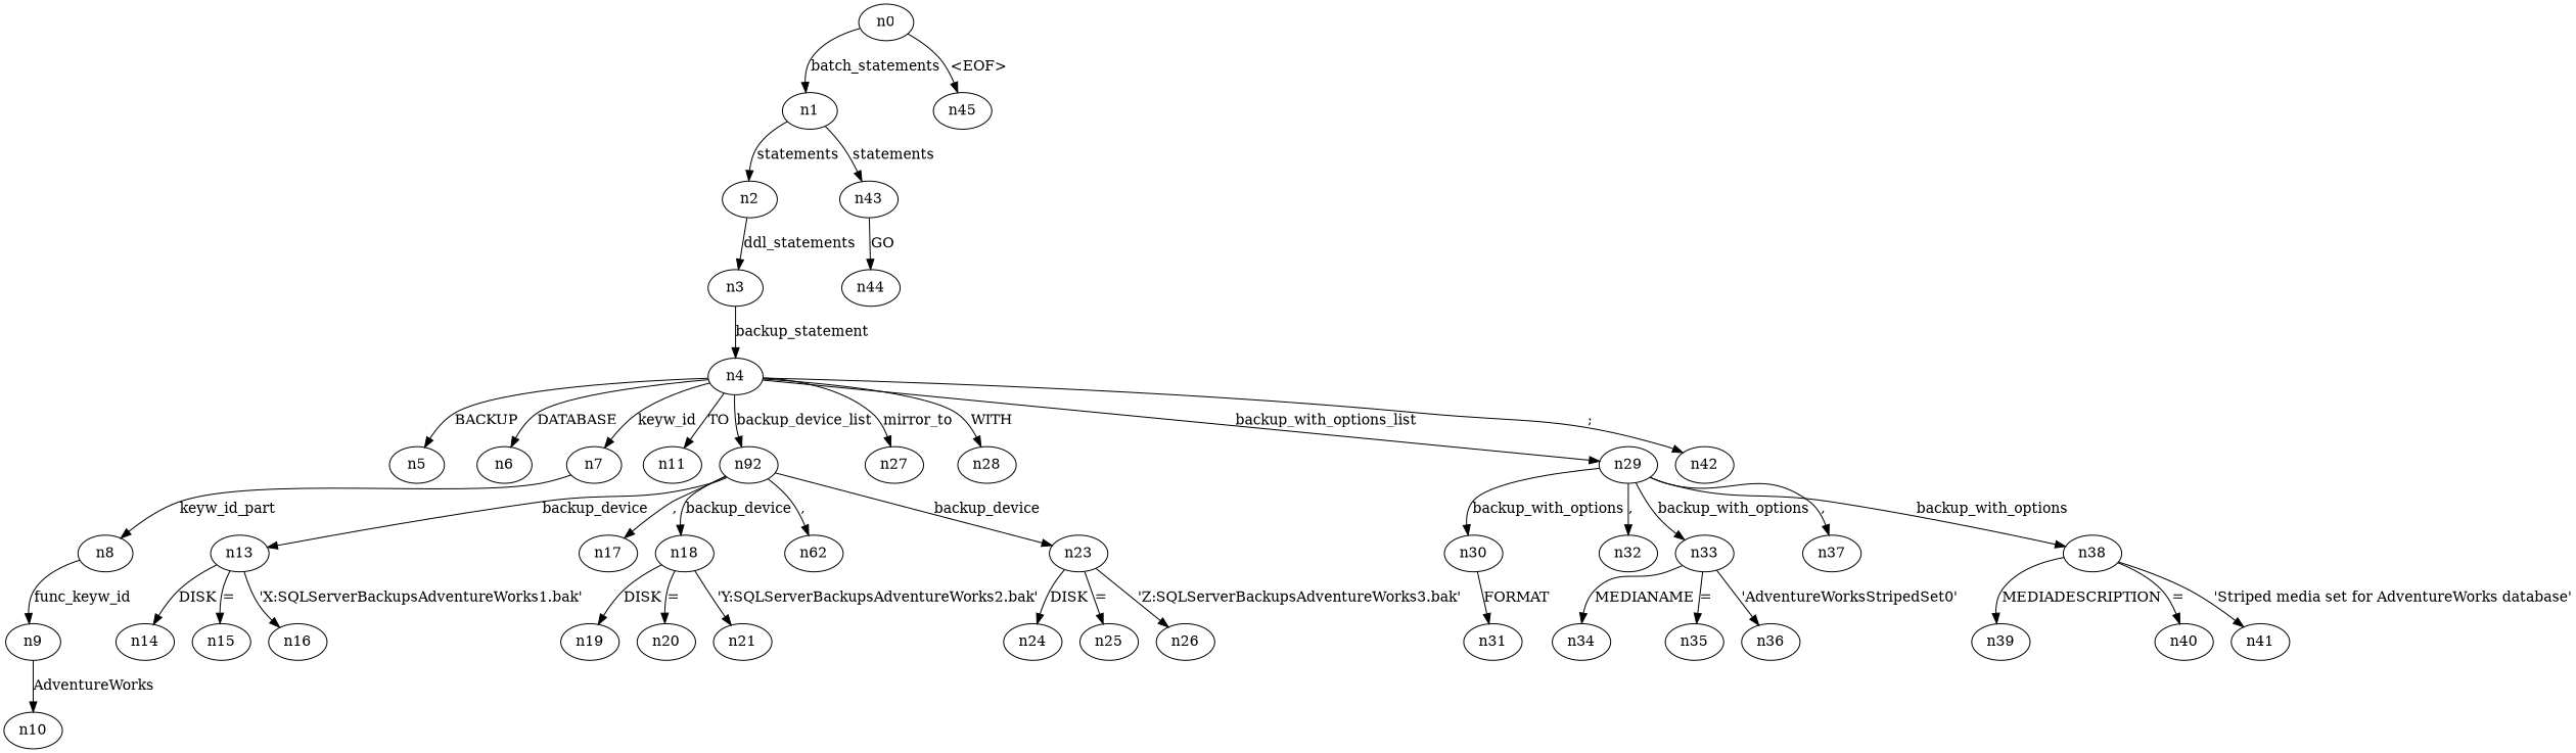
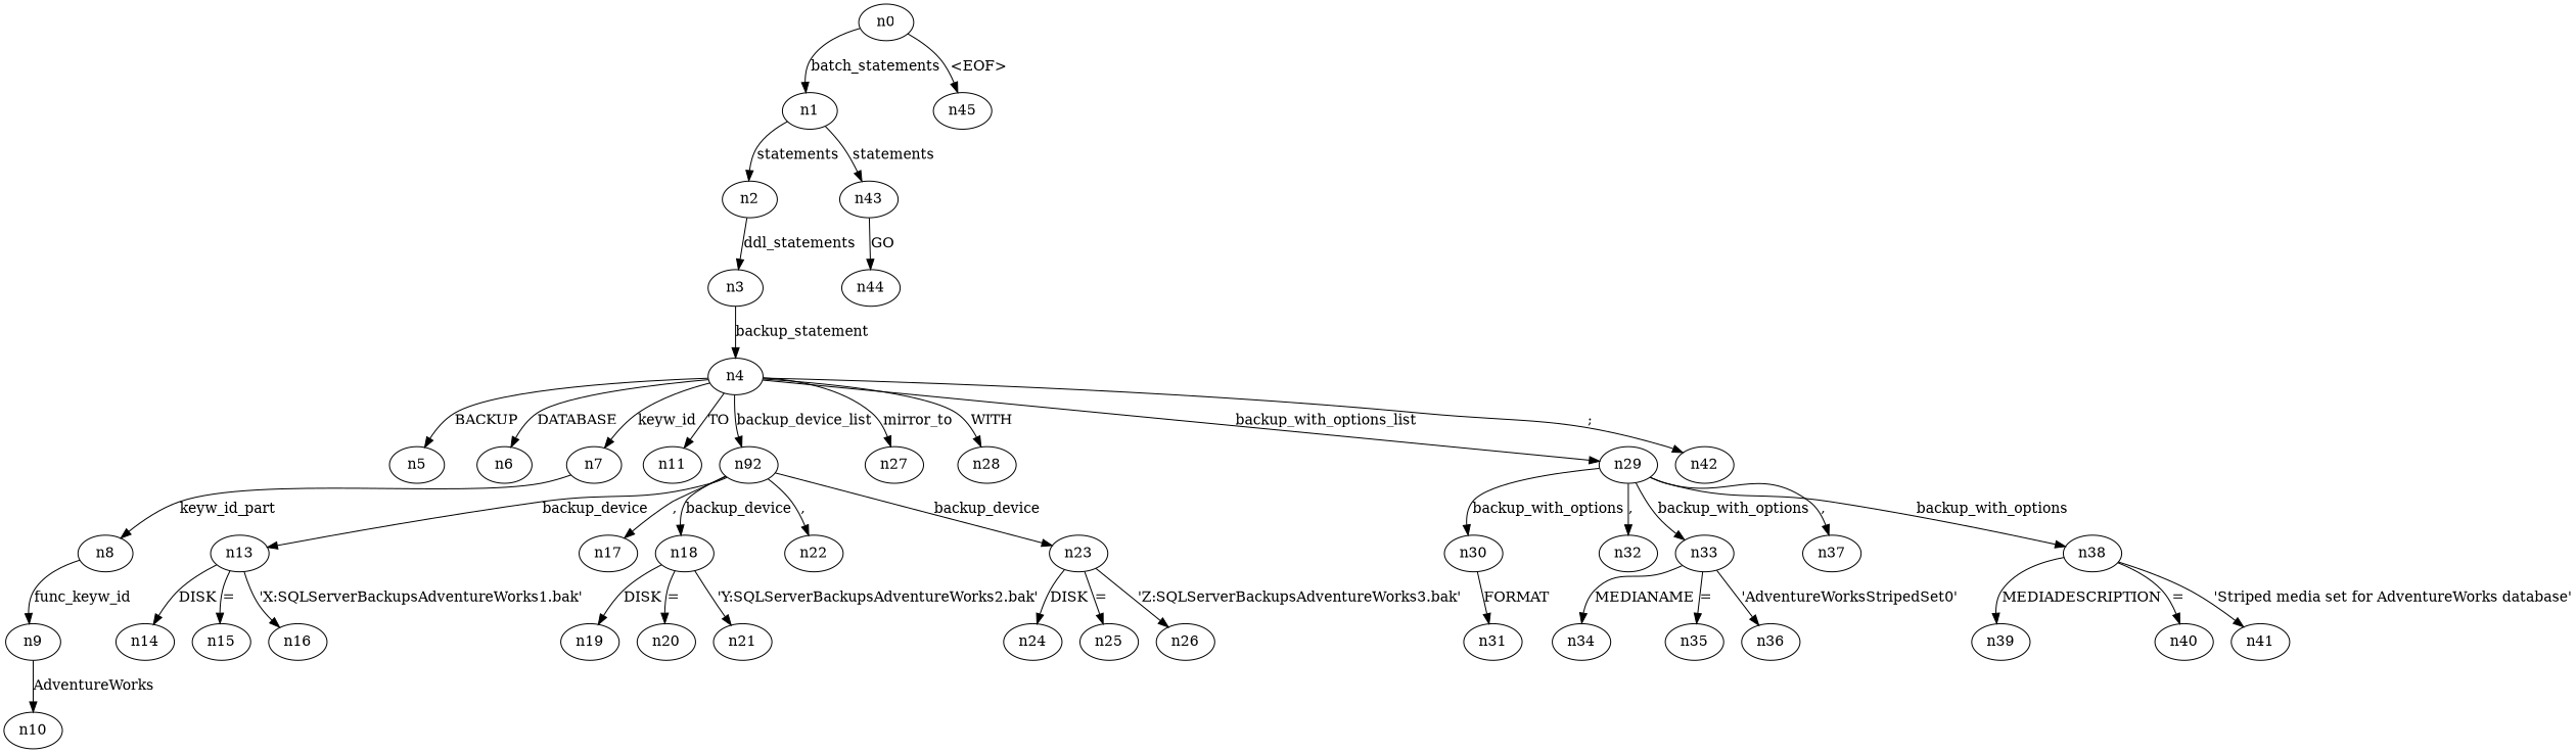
  digraph {
    n0
    n1
    n45
    n2
    n43
    n3
    n44
    n4
    n5
    n6
    n7
    n11
    n12 [label=n92]
    n27
    n28
    n29
    n42
    n8
    n13
    n17
    n18
-   n22 [label=n62]
+   n22
    n23
    n30
    n32
    n33
    n37
    n38
    n9
    n10
    n14
    n15
    n16
    n19
    n20
    n21
    n24
    n25
    n26
    n31
    n34
    n35
    n36
    n39
    n40
    n41
    n0 -> n1 [label=batch_statements]
    n0 -> n45 [label="<EOF>"]
    n1 -> n2 [label=statements]
    n1 -> n43 [label=statements]
    n2 -> n3 [label=ddl_statements]
    n43 -> n44 [label=GO]
    n3 -> n4 [label=backup_statement]
    n4 -> n5 [label=BACKUP]
    n4 -> n6 [label=DATABASE]
    n4 -> n7 [label=keyw_id]
    n4 -> n11 [label=TO]
    n4 -> n12 [label=backup_device_list]
    n4 -> n27 [label=mirror_to]
    n4 -> n28 [label=WITH]
    n4 -> n29 [label=backup_with_options_list]
    n4 -> n42 [label=";"]
    n7 -> n8 [label=keyw_id_part]
    n12 -> n13 [label=backup_device]
    n12 -> n17 [label=","]
    n12 -> n18 [label=backup_device]
    n12 -> n22 [label=","]
    n12 -> n23 [label=backup_device]
    n29 -> n30 [label=backup_with_options]
    n29 -> n32 [label=","]
    n29 -> n33 [label=backup_with_options]
    n29 -> n37 [label=","]
    n29 -> n38 [label=backup_with_options]
    n8 -> n9 [label=func_keyw_id]
    n13 -> n14 [label=DISK]
    n13 -> n15 [label="="]
    n13 -> n16 [label="'X:\SQLServerBackups\AdventureWorks1.bak'"]
    n18 -> n19 [label=DISK]
    n18 -> n20 [label="="]
    n18 -> n21 [label="'Y:\SQLServerBackups\AdventureWorks2.bak'"]
    n23 -> n24 [label=DISK]
    n23 -> n25 [label="="]
    n23 -> n26 [label="'Z:\SQLServerBackups\AdventureWorks3.bak'"]
    n30 -> n31 [label=FORMAT]
    n33 -> n34 [label=MEDIANAME]
    n33 -> n35 [label="="]
    n33 -> n36 [label="'AdventureWorksStripedSet0'"]
    n38 -> n39 [label=MEDIADESCRIPTION]
    n38 -> n40 [label="="]
    n38 -> n41 [label="'Striped media set for AdventureWorks database'"]
    n9 -> n10 [label=AdventureWorks]
  }
